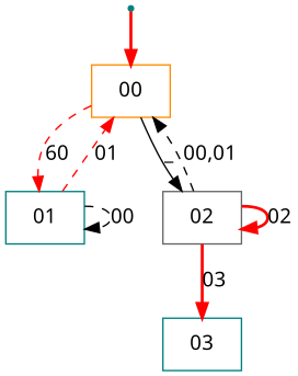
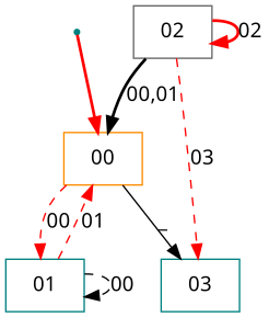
  digraph {
    fontname="Noto Sans"
    node [color=teal fontname="Noto Sans" shape=box]
    edge [color=red fontname="Noto Sans" style=bold]
    inic [shape=point]
    00 [color=darkorange]
    01
    02 [color=gray40]
    03
    inic -> 00
-   00 -> 01 [label=60 style=dashed]
-   00 -> 02 [color=black label=_ style=solid]
+   00 -> 01 [label=00 style=dashed]
+   00 -> 03 [color=black label=_ style=solid]
    01 -> 00 [label=01 style=dashed]
    01 -> 01 [color=black label=00 style=dashed]
-   02 -> 00 [color=black label="00,01" style=dashed]
+   02 -> 00 [color=black label="00,01"]
    02 -> 02 [label=02]
-   02 -> 03 [label=03]
+   02 -> 03 [label=03 style=dashed]
  }
